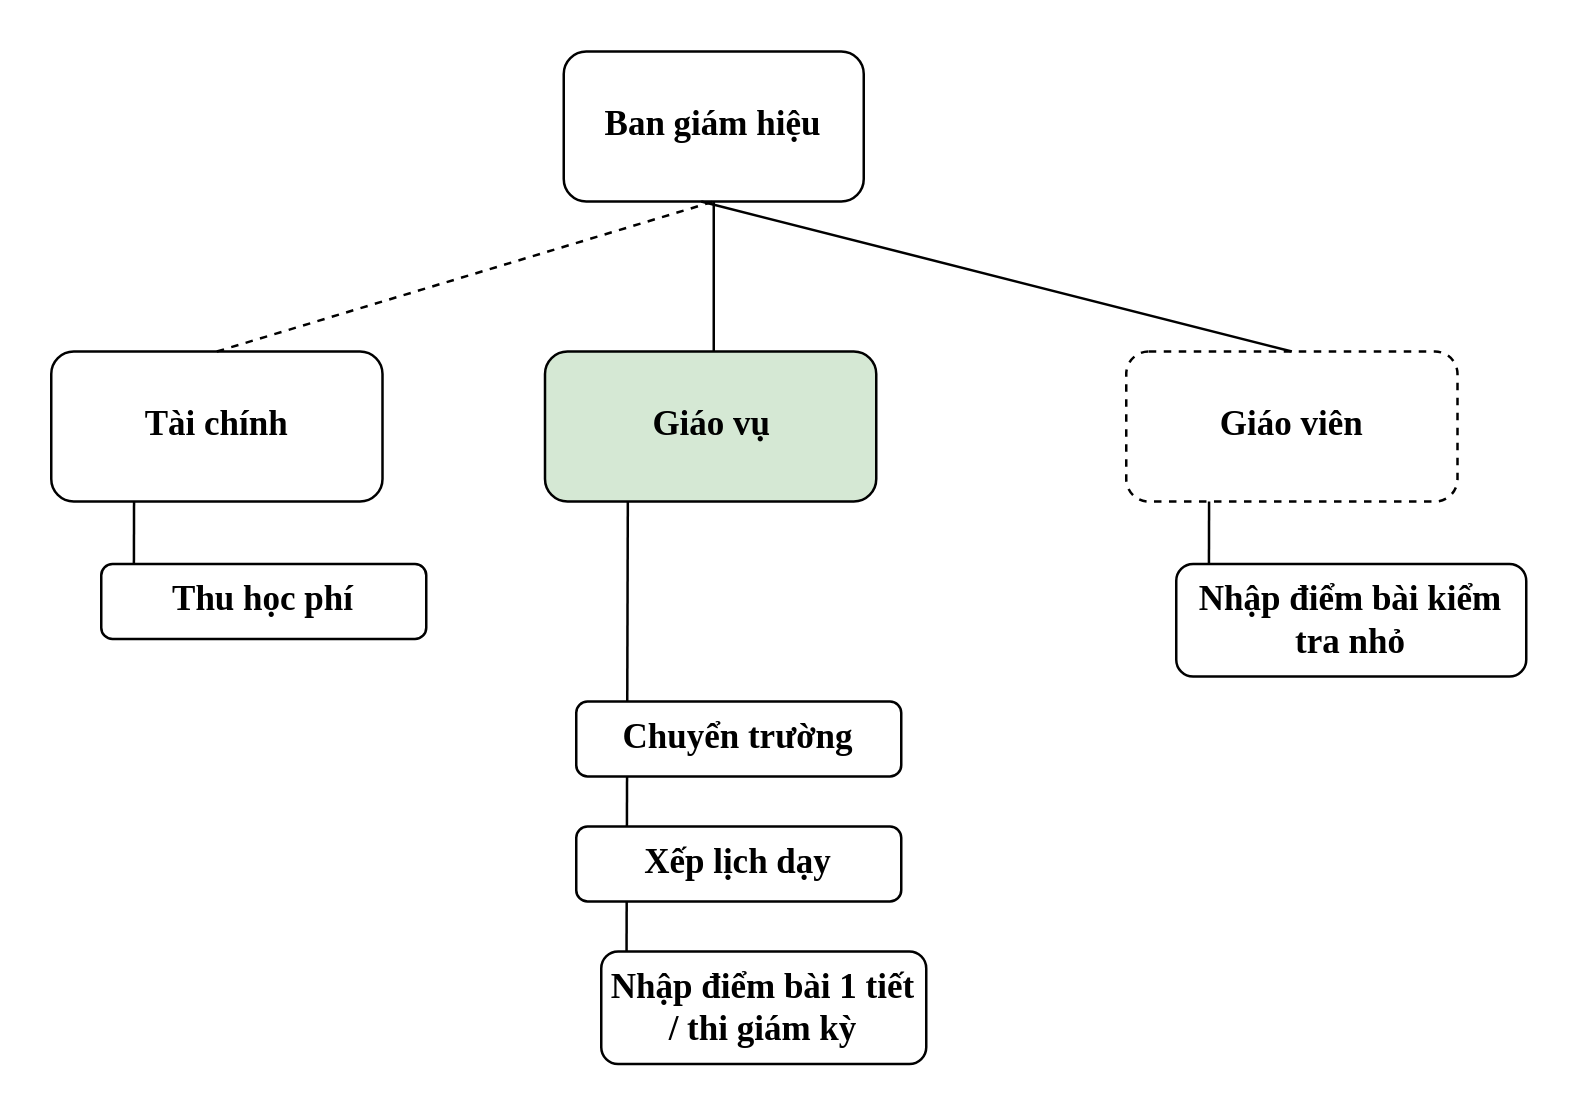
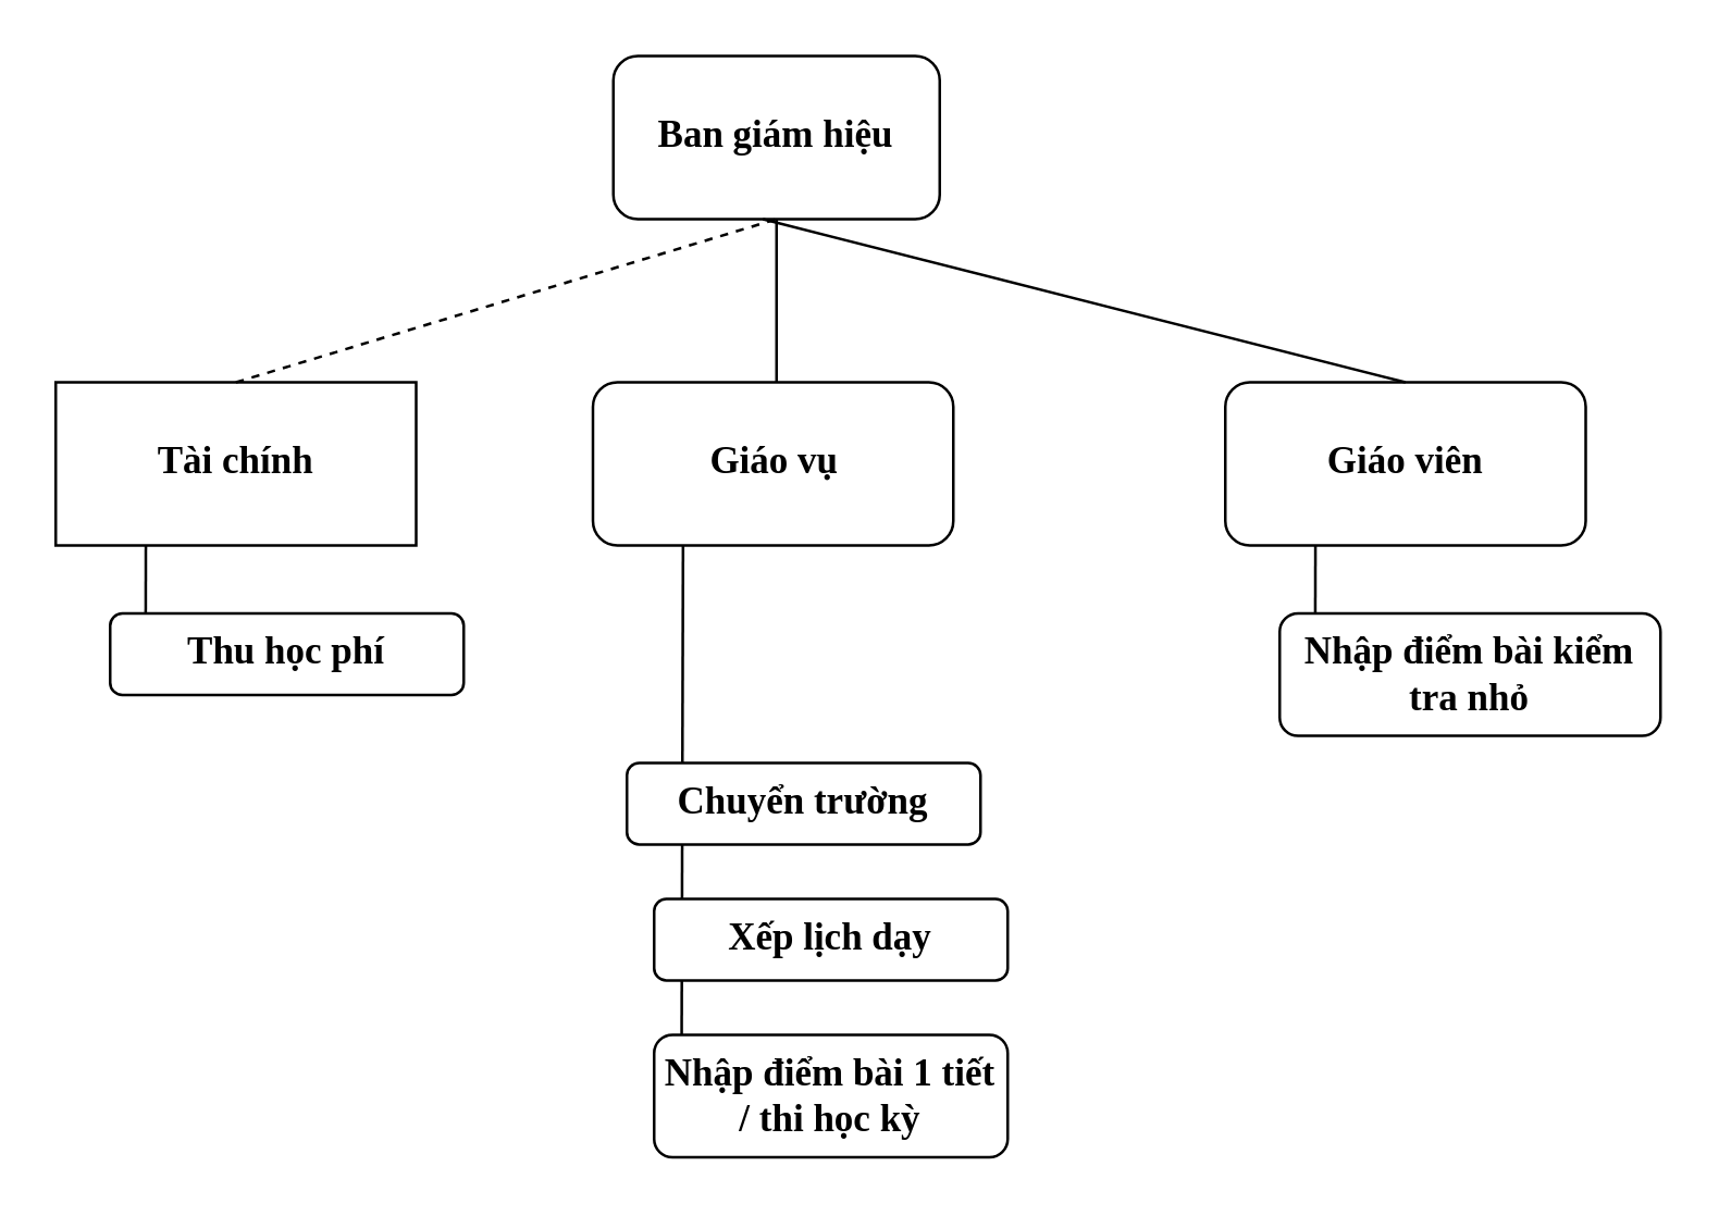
  <mxCell id="0" />
  <mxCell id="1" parent="0" />
  <mxCell id="2" value="Ban giám hiệu" style="rounded=1;whiteSpace=wrap;html=1;fontStyle=1;fontFamily=Times New Roman;fontSize=14;" parent="1" vertex="1"><mxGeometry x="225" y="20" width="120" height="60" as="geometry" /></mxCell>
- <mxCell id="3" value="Giáo viên" style="rounded=1;whiteSpace=wrap;html=1;fontStyle=1;fontFamily=Times New Roman;fontSize=14;dashed=1;" parent="1" vertex="1"><mxGeometry x="450" y="140" width="132.5" height="60" as="geometry" /></mxCell>
- <mxCell id="4" value="Giáo vụ" style="rounded=1;whiteSpace=wrap;html=1;fontStyle=1;fontFamily=Times New Roman;fontSize=14;fillColor=#d5e8d4;" parent="1" vertex="1"><mxGeometry x="217.5" y="140" width="132.5" height="60" as="geometry" /></mxCell>
+ <mxCell id="3" value="Giáo viên" style="rounded=1;whiteSpace=wrap;html=1;fontStyle=1;fontFamily=Times New Roman;fontSize=14;" parent="1" vertex="1"><mxGeometry x="450" y="140" width="132.5" height="60" as="geometry" /></mxCell>
+ <mxCell id="4" value="Giáo vụ" style="rounded=1;whiteSpace=wrap;html=1;fontStyle=1;fontFamily=Times New Roman;fontSize=14;" parent="1" vertex="1"><mxGeometry x="217.5" y="140" width="132.5" height="60" as="geometry" /></mxCell>
  <mxCell id="5" value="" style="endArrow=none;html=1;rounded=0;entryX=0.5;entryY=1;entryDx=0;entryDy=0;" parent="1" target="2" edge="1"><mxGeometry width="50" height="50" relative="1" as="geometry"><mxPoint x="285" y="140" as="sourcePoint" /><mxPoint x="280" y="120" as="targetPoint" /></mxGeometry></mxCell>
  <mxCell id="6" value="" style="endArrow=none;html=1;rounded=0;entryX=0.5;entryY=1;entryDx=0;entryDy=0;exitX=0.5;exitY=0;exitDx=0;exitDy=0;" parent="1" source="3" edge="1"><mxGeometry width="50" height="50" relative="1" as="geometry"><mxPoint x="160" y="150" as="sourcePoint" /><mxPoint x="280" y="80" as="targetPoint" /></mxGeometry></mxCell>
- <mxCell id="7" value="Tài chính" style="rounded=1;whiteSpace=wrap;html=1;fontStyle=1;fontFamily=Times New Roman;fontSize=14;" parent="1" vertex="1"><mxGeometry x="20" y="140" width="132.5" height="60" as="geometry" /></mxCell>
+ <mxCell id="7" value="Tài chính" style="whiteSpace=wrap;html=1;fontStyle=1;fontFamily=Times New Roman;fontSize=14;rounded=0;" parent="1" vertex="1"><mxGeometry x="20" y="140" width="132.5" height="60" as="geometry" /></mxCell>
  <mxCell id="8" value="" style="endArrow=none;html=1;rounded=0;exitX=0.5;exitY=0;exitDx=0;exitDy=0;entryX=0.5;entryY=1;entryDx=0;entryDy=0;dashed=1;" parent="1" source="7" target="2" edge="1"><mxGeometry width="50" height="50" relative="1" as="geometry"><mxPoint x="295" y="160" as="sourcePoint" /><mxPoint x="295" y="90" as="targetPoint" /><Array as="points" /></mxGeometry></mxCell>
  <mxCell id="9" value="" style="endArrow=none;html=1;rounded=0;entryX=0.25;entryY=1;entryDx=0;entryDy=0;" parent="1" target="7" edge="1"><mxGeometry width="50" height="50" relative="1" as="geometry"><mxPoint x="53" y="250" as="sourcePoint" /><mxPoint x="390" y="200" as="targetPoint" /></mxGeometry></mxCell>
  <mxCell id="10" value="Thu học phí" style="rounded=1;whiteSpace=wrap;html=1;fontStyle=1;fontFamily=Times New Roman;fontSize=14;" parent="1" vertex="1"><mxGeometry x="40" y="225" width="130" height="30" as="geometry" /></mxCell>
  <mxCell id="11" value="" style="endArrow=none;html=1;rounded=0;entryX=0.25;entryY=1;entryDx=0;entryDy=0;" parent="1" target="4" edge="1"><mxGeometry width="50" height="50" relative="1" as="geometry"><mxPoint x="250" y="423" as="sourcePoint" /><mxPoint x="390" y="210" as="targetPoint" /></mxGeometry></mxCell>
  <mxCell id="12" value="" style="endArrow=none;html=1;rounded=0;entryX=0.25;entryY=1;entryDx=0;entryDy=0;" parent="1" target="3" edge="1"><mxGeometry width="50" height="50" relative="1" as="geometry"><mxPoint x="483" y="260" as="sourcePoint" /><mxPoint x="265" y="210" as="targetPoint" /></mxGeometry></mxCell>
  <mxCell id="13" value="Nhập điểm bài kiểm tra nhỏ" style="rounded=1;whiteSpace=wrap;html=1;fontStyle=1;fontFamily=Times New Roman;fontSize=14;" parent="1" vertex="1"><mxGeometry x="470" y="225" width="140" height="45" as="geometry" /></mxCell>
- <mxCell id="14" value="Xếp lịch dạy" style="rounded=1;whiteSpace=wrap;html=1;fontStyle=1;fontFamily=Times New Roman;fontSize=14;" parent="1" vertex="1"><mxGeometry x="230" y="330" width="130" height="30" as="geometry" /></mxCell>
+ <mxCell id="14" value="Xếp lịch dạy" style="rounded=1;whiteSpace=wrap;html=1;fontStyle=1;fontFamily=Times New Roman;fontSize=14;" parent="1" vertex="1"><mxGeometry x="240" y="330" width="130" height="30" as="geometry" /></mxCell>
  <mxCell id="15" value="Chuyển trường" style="rounded=1;whiteSpace=wrap;html=1;fontStyle=1;fontFamily=Times New Roman;fontSize=14;" parent="1" vertex="1"><mxGeometry x="230" y="280" width="130" height="30" as="geometry" /></mxCell>
- <mxCell id="16" value="Nhập điểm bài 1 tiết / thi giám kỳ" style="rounded=1;whiteSpace=wrap;html=1;fontStyle=1;fontFamily=Times New Roman;fontSize=14;" vertex="1" parent="1"><mxGeometry x="240" y="380" width="130" height="45" as="geometry" /></mxCell>
+ <mxCell id="16" value="Nhập điểm bài 1 tiết / thi học kỳ" style="rounded=1;whiteSpace=wrap;html=1;fontStyle=1;fontFamily=Times New Roman;fontSize=14;" vertex="1" parent="1"><mxGeometry x="240" y="380" width="130" height="45" as="geometry" /></mxCell>
